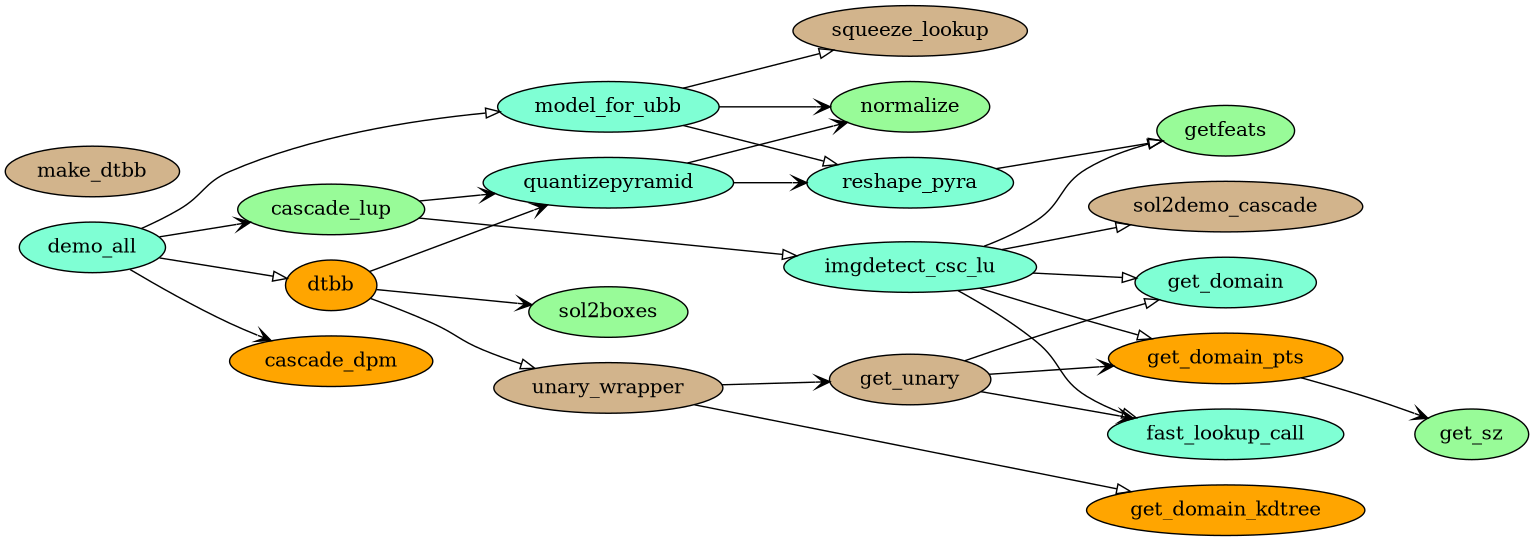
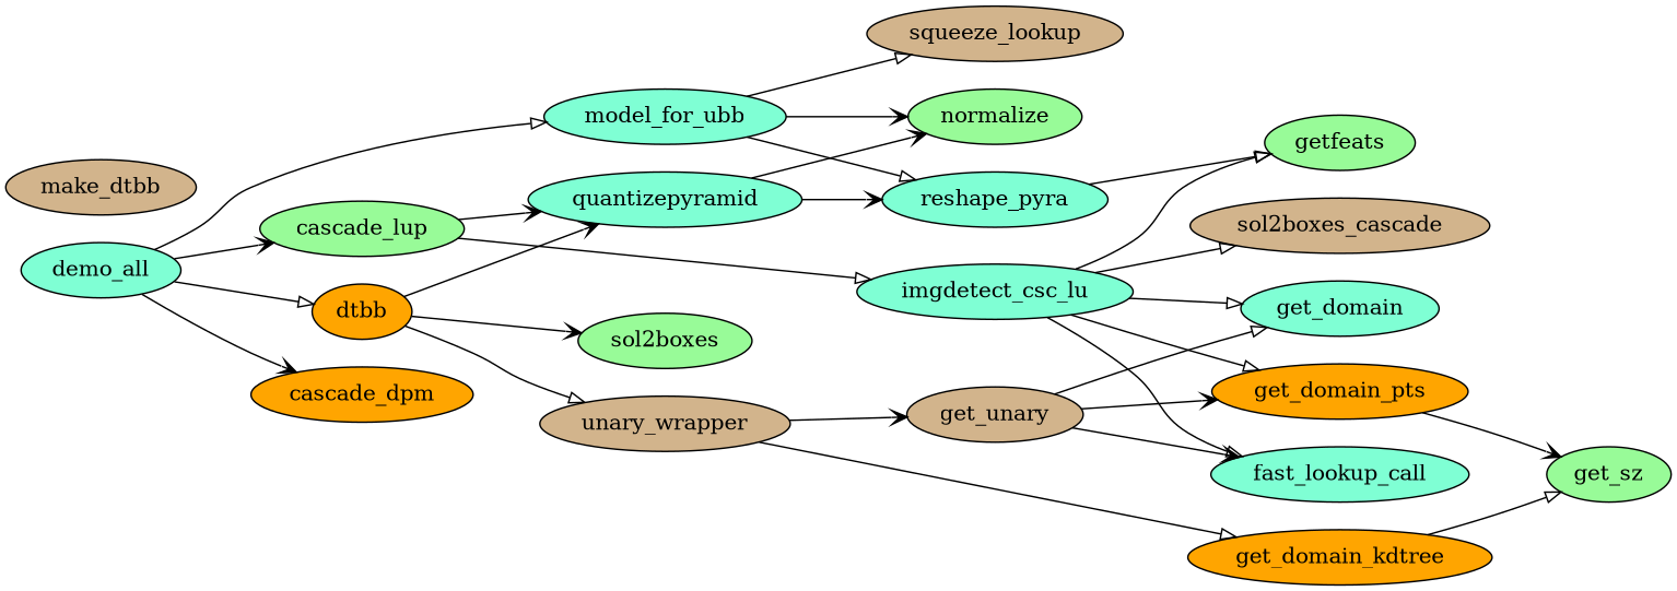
  digraph {
    rankdir=LR
    node [fillcolor=aquamarine style=filled]
    edge [arrowhead=onormal]
    cascade_lup [fillcolor=palegreen]
    imgdetect_csc_lu
    quantizepyramid
    get_domain_pts [fillcolor=orange]
    fast_lookup_call
    get_domain
    getfeats [fillcolor=palegreen]
-   sol2boxes_cascade [fillcolor=tan label=sol2demo_cascade]
+   sol2boxes_cascade [fillcolor=tan]
    normalize [fillcolor=palegreen]
    reshape_pyra
    get_sz [fillcolor=palegreen]
    demo_all
    cascade_dpm [fillcolor=orange]
    dtbb [fillcolor=orange]
    model_for_ubb
    sol2boxes [fillcolor=palegreen]
    unary_wrapper [fillcolor=tan]
    n18 [fillcolor=tan label=squeeze_lookup]
    get_domain_kdtree [fillcolor=orange]
    get_unary [fillcolor=tan]
    make_dtbb [fillcolor=tan]
    cascade_lup -> imgdetect_csc_lu
    cascade_lup -> quantizepyramid [arrowhead=vee]
    imgdetect_csc_lu -> get_domain_pts
    imgdetect_csc_lu -> fast_lookup_call
    imgdetect_csc_lu -> get_domain
    imgdetect_csc_lu -> getfeats
    imgdetect_csc_lu -> sol2boxes_cascade
    quantizepyramid -> normalize [arrowhead=vee]
    quantizepyramid -> reshape_pyra [arrowhead=vee]
    get_domain_pts -> get_sz [arrowhead=vee]
    reshape_pyra -> getfeats
    demo_all -> cascade_lup [arrowhead=vee]
    demo_all -> cascade_dpm [arrowhead=vee]
    demo_all -> dtbb
    demo_all -> model_for_ubb
    dtbb -> quantizepyramid [arrowhead=vee]
    dtbb -> sol2boxes [arrowhead=vee]
    dtbb -> unary_wrapper
    model_for_ubb -> normalize [arrowhead=vee]
    model_for_ubb -> reshape_pyra
    model_for_ubb -> n18
    unary_wrapper -> get_domain_kdtree
    unary_wrapper -> get_unary [arrowhead=vee]
+   get_domain_kdtree -> get_sz
    get_unary -> get_domain_pts [arrowhead=vee]
    get_unary -> fast_lookup_call [arrowhead=vee]
    get_unary -> get_domain
  }
